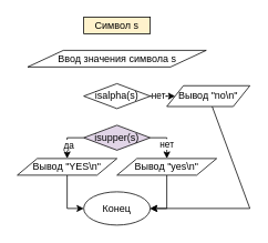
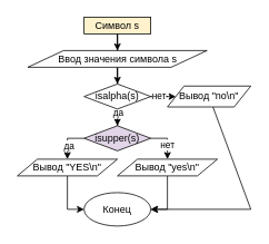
  <mxCell id="0" />
  <mxCell id="1" parent="0" />
+ <mxCell id="2" style="edgeStyle=orthogonalEdgeStyle;rounded=0;orthogonalLoop=1;jettySize=auto;html=1;entryX=0.5;entryY=0;entryDx=0;entryDy=0;" edge="1" parent="1" source="3" target="5"><mxGeometry relative="1" as="geometry" /></mxCell>
  <mxCell id="3" value="Символ s" style="rounded=0;whiteSpace=wrap;html=1;fillColor=#fff2cc;" vertex="1" parent="1"><mxGeometry x="100" y="20" width="80" height="20" as="geometry" /></mxCell>
+ <mxCell id="4" style="edgeStyle=orthogonalEdgeStyle;rounded=0;orthogonalLoop=1;jettySize=auto;html=1;entryX=0.5;entryY=0;entryDx=0;entryDy=0;" edge="1" parent="1" source="5" target="10"><mxGeometry relative="1" as="geometry" /></mxCell>
  <mxCell id="5" value="Ввод значения символа s" style="shape=parallelogram;perimeter=parallelogramPerimeter;whiteSpace=wrap;html=1;fontFamily=Helvetica;fontSize=12;fontColor=#000000;align=center;strokeColor=#000000;fillColor=#ffffff;" vertex="1" parent="1"><mxGeometry x="32.5" y="60" width="215" height="20" as="geometry" /></mxCell>
  <mxCell id="6" value="Конец" style="ellipse;whiteSpace=wrap;html=1;" vertex="1" parent="1"><mxGeometry x="100" y="230" width="80" height="40" as="geometry" /></mxCell>
+ <mxCell id="7" style="edgeStyle=orthogonalEdgeStyle;rounded=0;orthogonalLoop=1;jettySize=auto;html=1;entryX=0.5;entryY=0;entryDx=0;entryDy=0;" edge="1" parent="1" source="10" target="15"><mxGeometry relative="1" as="geometry" /></mxCell>
+ <mxCell id="8" value="да" style="edgeLabel;html=1;align=center;verticalAlign=middle;resizable=0;points=[];" vertex="1" connectable="0" parent="7"><mxGeometry x="0.533" y="1" relative="1" as="geometry"><mxPoint x="-1" y="-2" as="offset" /></mxGeometry></mxCell>
  <mxCell id="9" value="нет" style="edgeStyle=orthogonalEdgeStyle;rounded=0;orthogonalLoop=1;jettySize=auto;html=1;" edge="1" parent="1" source="10" target="17"><mxGeometry x="0.429" relative="1" as="geometry"><mxPoint as="offset" /></mxGeometry></mxCell>
  <mxCell id="10" value="isalpha(s)" style="rhombus;whiteSpace=wrap;html=1;" vertex="1" parent="1"><mxGeometry x="100" y="100" width="80" height="30" as="geometry" /></mxCell>
  <mxCell id="11" style="edgeStyle=orthogonalEdgeStyle;rounded=0;orthogonalLoop=1;jettySize=auto;html=1;entryX=0.5;entryY=0;entryDx=0;entryDy=0;" edge="1" parent="1" source="15" target="19"><mxGeometry relative="1" as="geometry"><Array as="points"><mxPoint x="80" y="165" /></Array></mxGeometry></mxCell>
  <mxCell id="12" value="да" style="edgeLabel;html=1;align=center;verticalAlign=middle;resizable=0;points=[];" vertex="1" connectable="0" parent="11"><mxGeometry x="-0.155" y="8" relative="1" as="geometry"><mxPoint as="offset" /></mxGeometry></mxCell>
  <mxCell id="13" style="edgeStyle=orthogonalEdgeStyle;rounded=0;orthogonalLoop=1;jettySize=auto;html=1;entryX=0.5;entryY=0;entryDx=0;entryDy=0;" edge="1" parent="1" source="15" target="21"><mxGeometry relative="1" as="geometry"><Array as="points"><mxPoint x="200" y="165" /></Array></mxGeometry></mxCell>
  <mxCell id="14" value="нет" style="edgeLabel;html=1;align=center;verticalAlign=middle;resizable=0;points=[];" vertex="1" connectable="0" parent="13"><mxGeometry x="-0.143" y="-7" relative="1" as="geometry"><mxPoint as="offset" /></mxGeometry></mxCell>
  <mxCell id="15" value="isupper(s)" style="rhombus;whiteSpace=wrap;html=1;fillColor=#e1d5e7;" vertex="1" parent="1"><mxGeometry x="100" y="150" width="80" height="30" as="geometry" /></mxCell>
  <mxCell id="16" style="edgeStyle=orthogonalEdgeStyle;rounded=0;orthogonalLoop=1;jettySize=auto;html=1;entryX=1;entryY=0.5;entryDx=0;entryDy=0;" edge="1" parent="1" source="17" target="6"><mxGeometry relative="1" as="geometry"><mxPoint x="320" y="260" as="targetPoint" /><Array as="points"><mxPoint x="300" y="115" /><mxPoint x="300" y="250" /></Array></mxGeometry></mxCell>
  <mxCell id="17" value="Вывод &quot;no\n&quot;" style="shape=parallelogram;perimeter=parallelogramPerimeter;whiteSpace=wrap;html=1;" vertex="1" parent="1"><mxGeometry x="200" y="102.5" width="100" height="25" as="geometry" /></mxCell>
  <mxCell id="18" style="edgeStyle=orthogonalEdgeStyle;rounded=0;orthogonalLoop=1;jettySize=auto;html=1;entryX=0;entryY=0.5;entryDx=0;entryDy=0;" edge="1" parent="1" source="19" target="6"><mxGeometry relative="1" as="geometry" /></mxCell>
  <mxCell id="19" value="Вывод &quot;YES\n&quot;" style="shape=parallelogram;perimeter=parallelogramPerimeter;whiteSpace=wrap;html=1;" vertex="1" parent="1"><mxGeometry x="20" y="190" width="120" height="20" as="geometry" /></mxCell>
  <mxCell id="20" style="edgeStyle=orthogonalEdgeStyle;rounded=0;orthogonalLoop=1;jettySize=auto;html=1;entryX=1;entryY=0.5;entryDx=0;entryDy=0;" edge="1" parent="1" source="21" target="6"><mxGeometry relative="1" as="geometry" /></mxCell>
  <mxCell id="21" value="Вывод &quot;yes\n&quot;" style="shape=parallelogram;perimeter=parallelogramPerimeter;whiteSpace=wrap;html=1;" vertex="1" parent="1"><mxGeometry x="140" y="190" width="120" height="20" as="geometry" /></mxCell>
